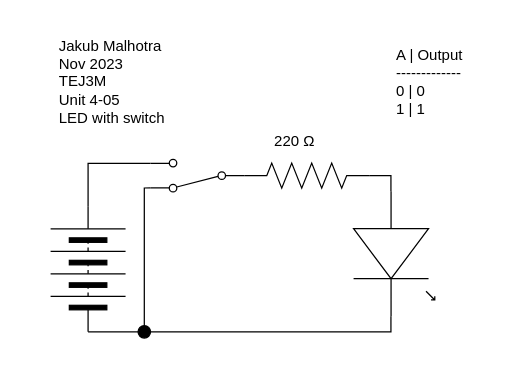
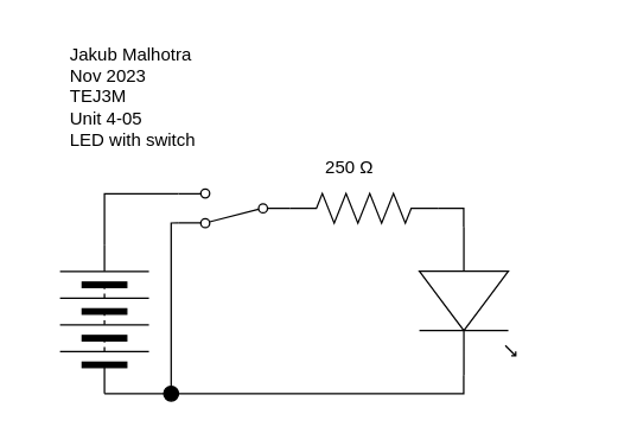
  <mxCell id="0" />
  <mxCell id="1" parent="0" />
  <mxCell id="2" value="&lt;div&gt;Jakub Malhotra&lt;/div&gt;&lt;div&gt;Nov 2023&lt;/div&gt;&lt;div&gt;TEJ3M&lt;/div&gt;&lt;div&gt;Unit 4-05&lt;/div&gt;&lt;div&gt;LED with switch&lt;/div&gt;" style="text;html=1;align=left;verticalAlign=middle;resizable=0;points=[];autosize=1;strokeColor=none;fillColor=none;" parent="1" vertex="1"><mxGeometry x="45" y="20" width="110" height="90" as="geometry" /></mxCell>
- <mxCell id="3" value="&lt;div&gt;A | Output&lt;/div&gt;&lt;div&gt;-------------&lt;/div&gt;&lt;div&gt;0 | 0&lt;/div&gt;&lt;div&gt;1 | 1&lt;/div&gt;" style="text;html=1;align=left;verticalAlign=middle;resizable=0;points=[];autosize=1;strokeColor=none;fillColor=none;" parent="1" vertex="1"><mxGeometry x="315" y="30" width="80" height="70" as="geometry" /></mxCell>
  <mxCell id="4" style="edgeStyle=orthogonalEdgeStyle;rounded=0;html=1;exitX=0;exitY=0.5;exitDx=0;exitDy=0;entryX=0;entryY=0.5;entryDx=0;entryDy=0;endArrow=none;endFill=0;" edge="1" parent="1" source="5" target="14"><mxGeometry relative="1" as="geometry"><Array as="points"><mxPoint x="95" y="265" /><mxPoint x="95" y="265" /></Array></mxGeometry></mxCell>
  <mxCell id="5" value="" style="pointerEvents=1;verticalLabelPosition=bottom;shadow=0;dashed=0;align=center;html=1;verticalAlign=top;shape=mxgraph.electrical.miscellaneous.batteryStack;rotation=-90;" parent="1" vertex="1"><mxGeometry x="20" y="185" width="100" height="60" as="geometry" /></mxCell>
  <mxCell id="6" style="edgeStyle=orthogonalEdgeStyle;rounded=0;html=1;exitX=1;exitY=0.54;exitDx=0;exitDy=0;exitPerimeter=0;entryX=1;entryY=0.5;entryDx=0;entryDy=0;endArrow=none;endFill=0;" edge="1" parent="1" source="8" target="14"><mxGeometry relative="1" as="geometry"><Array as="points"><mxPoint x="312" y="265" /></Array></mxGeometry></mxCell>
  <mxCell id="7" style="edgeStyle=orthogonalEdgeStyle;rounded=0;html=1;exitX=0;exitY=0.54;exitDx=0;exitDy=0;exitPerimeter=0;entryX=1;entryY=0.5;entryDx=0;entryDy=0;entryPerimeter=0;endArrow=none;endFill=0;" edge="1" parent="1" source="8" target="10"><mxGeometry relative="1" as="geometry" /></mxCell>
  <mxCell id="8" value="" style="verticalLabelPosition=bottom;shadow=0;dashed=0;align=center;html=1;verticalAlign=top;shape=mxgraph.electrical.opto_electronics.led_1;pointerEvents=1;rotation=90;" parent="1" vertex="1"><mxGeometry x="265" y="170" width="100" height="65" as="geometry" /></mxCell>
- <mxCell id="9" value="220&amp;nbsp;Ω&lt;br&gt;&amp;nbsp;" style="text;html=1;align=center;verticalAlign=middle;resizable=0;points=[];autosize=1;strokeColor=none;fillColor=none;" parent="1" vertex="1"><mxGeometry x="205" y="100" width="60" height="40" as="geometry" /></mxCell>
+ <mxCell id="9" value="250&amp;nbsp;Ω&lt;br&gt;&amp;nbsp;" style="text;html=1;align=center;verticalAlign=middle;resizable=0;points=[];autosize=1;strokeColor=none;fillColor=none;" parent="1" vertex="1"><mxGeometry x="205" y="100" width="60" height="40" as="geometry" /></mxCell>
  <mxCell id="10" value="" style="pointerEvents=1;verticalLabelPosition=bottom;shadow=0;dashed=0;align=center;html=1;verticalAlign=top;shape=mxgraph.electrical.resistors.resistor_2;fontFamily=Helvetica;fontSize=11;fontColor=default;" parent="1" vertex="1"><mxGeometry x="195" y="130" width="100" height="20" as="geometry" /></mxCell>
  <mxCell id="11" style="edgeStyle=orthogonalEdgeStyle;html=1;exitX=1;exitY=0.88;exitDx=0;exitDy=0;entryX=1;entryY=0.5;entryDx=0;entryDy=0;rounded=0;endArrow=none;endFill=0;" edge="1" parent="1" source="13" target="5"><mxGeometry relative="1" as="geometry" /></mxCell>
  <mxCell id="12" style="edgeStyle=orthogonalEdgeStyle;rounded=0;html=1;exitX=1;exitY=0.12;exitDx=0;exitDy=0;entryX=0.5;entryY=0;entryDx=0;entryDy=0;endArrow=none;endFill=0;" edge="1" parent="1" source="13" target="14"><mxGeometry relative="1" as="geometry"><Array as="points"><mxPoint x="115" y="150" /><mxPoint x="115" y="260" /></Array></mxGeometry></mxCell>
  <mxCell id="13" value="" style="shape=mxgraph.electrical.electro-mechanical.twoWaySwitch;aspect=fixed;elSwitchState=2;rotation=-180;" vertex="1" parent="1"><mxGeometry x="120" y="127" width="75" height="26" as="geometry" /></mxCell>
  <mxCell id="14" value="" style="ellipse;whiteSpace=wrap;html=1;aspect=fixed;strokeColor=#000000;fillStyle=solid;fillColor=#000000;" vertex="1" parent="1"><mxGeometry x="110" y="260" width="10" height="10" as="geometry" /></mxCell>
